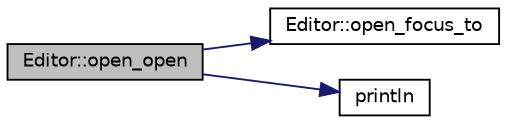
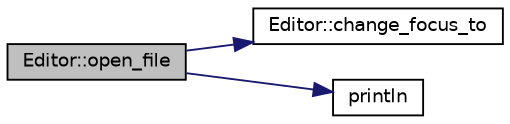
  digraph {
    rankdir=LR
    node [color=black fontname=Helvetica fontsize=10 shape=record]
    edge [color=midnightblue fontname=Helvetica fontsize=10 labelfontname=Helvetica labelfontsize=10 style=solid]
-   n1 [fillcolor=grey75 fontcolor=black height=0.2 label="Editor::open_open" style=filled width=0.4]
-   n2 [height=0.2 label="Editor::open_focus_to" width=0.4]
+   n1 [fillcolor=grey75 fontcolor=black height=0.2 label="Editor::open_file" style=filled width=0.4]
+   n2 [height=0.2 label="Editor::change_focus_to" width=0.4]
    n3 [height=0.2 label=println width=0.4]
    n1 -> n2
    n1 -> n3
  }
